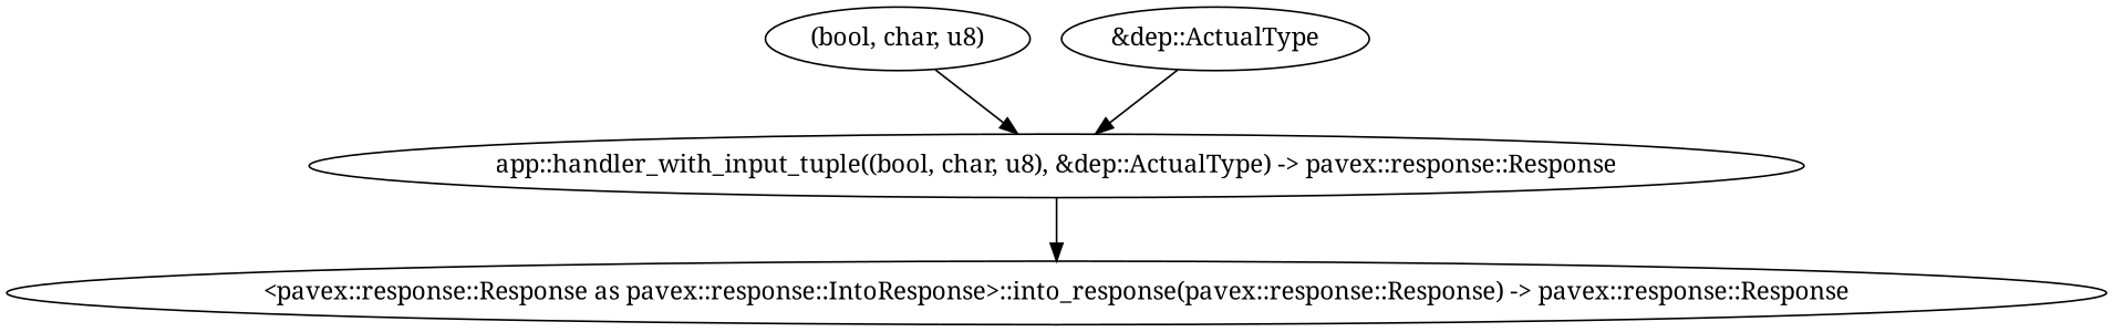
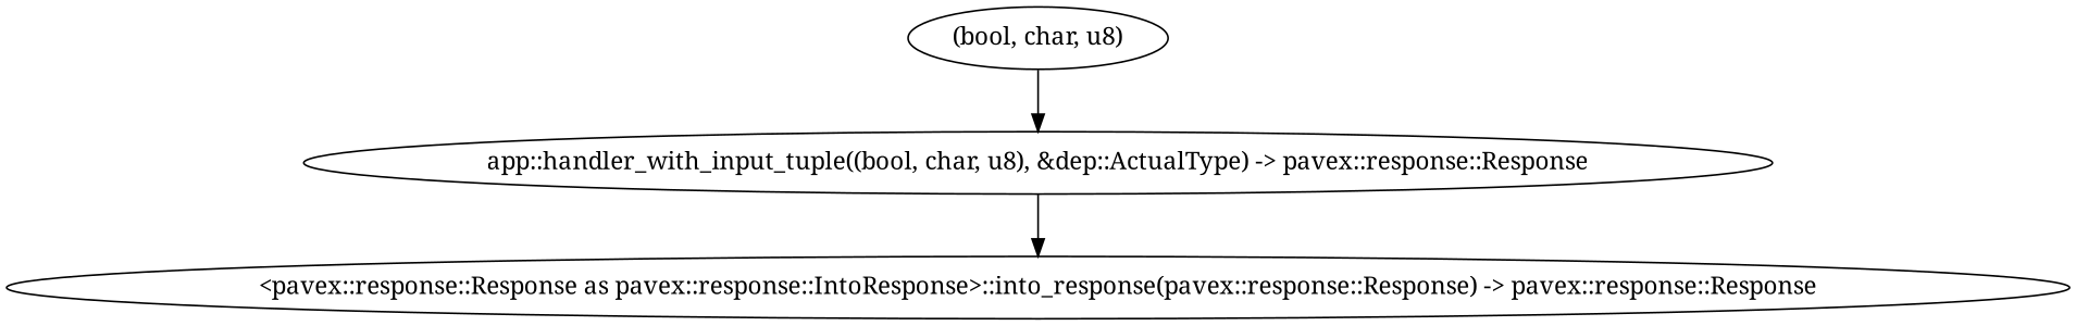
  digraph {
    fontname="Noto Serif"
    node [fontname="Noto Serif"]
    edge [fontname="Noto Serif"]
    n1 [label="app::handler_with_input_tuple((bool, char, u8), &dep::ActualType) -> pavex::response::Response"]
    n2 [label="<pavex::response::Response as pavex::response::IntoResponse>::into_response(pavex::response::Response) -> pavex::response::Response"]
    n3 [label="(bool, char, u8)"]
-   n4 [label="&dep::ActualType"]
    n1 -> n2
    n3 -> n1
-   n4 -> n1
  }
